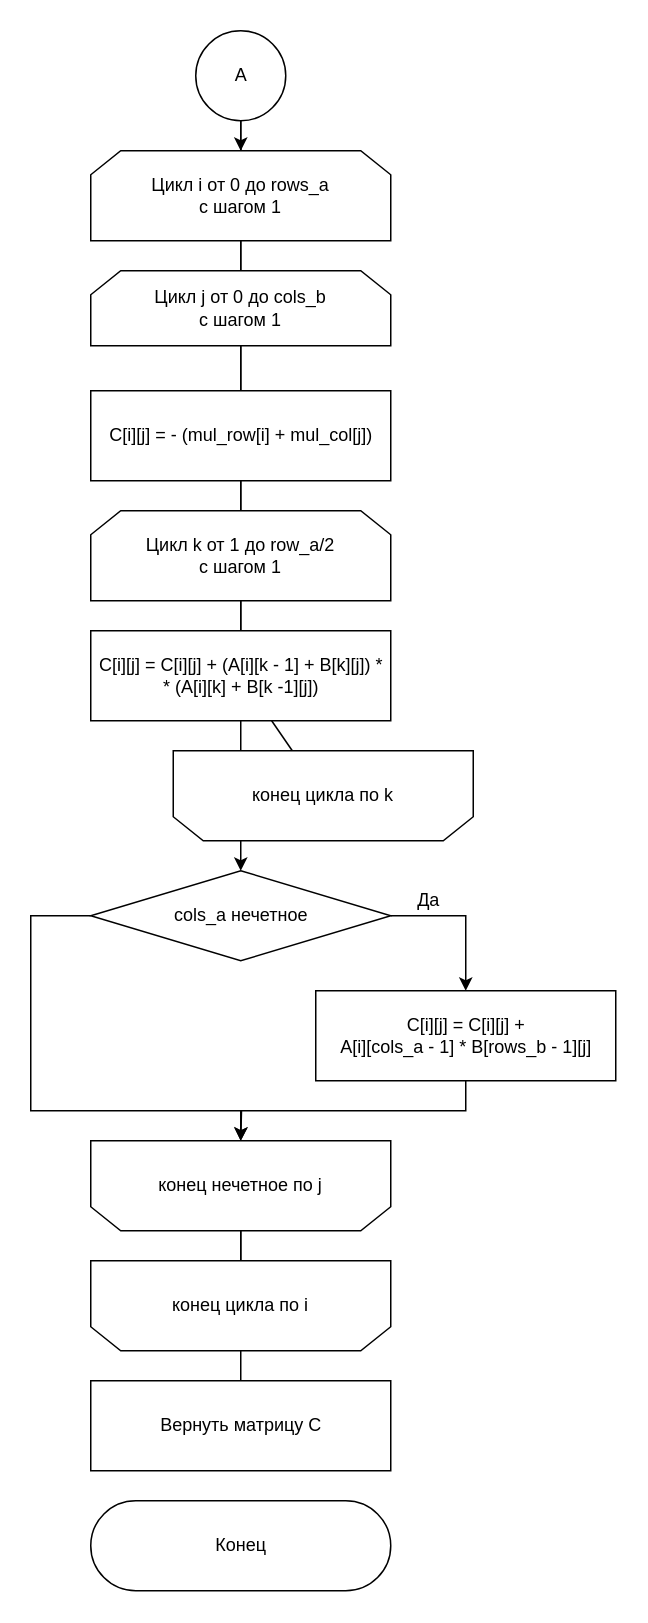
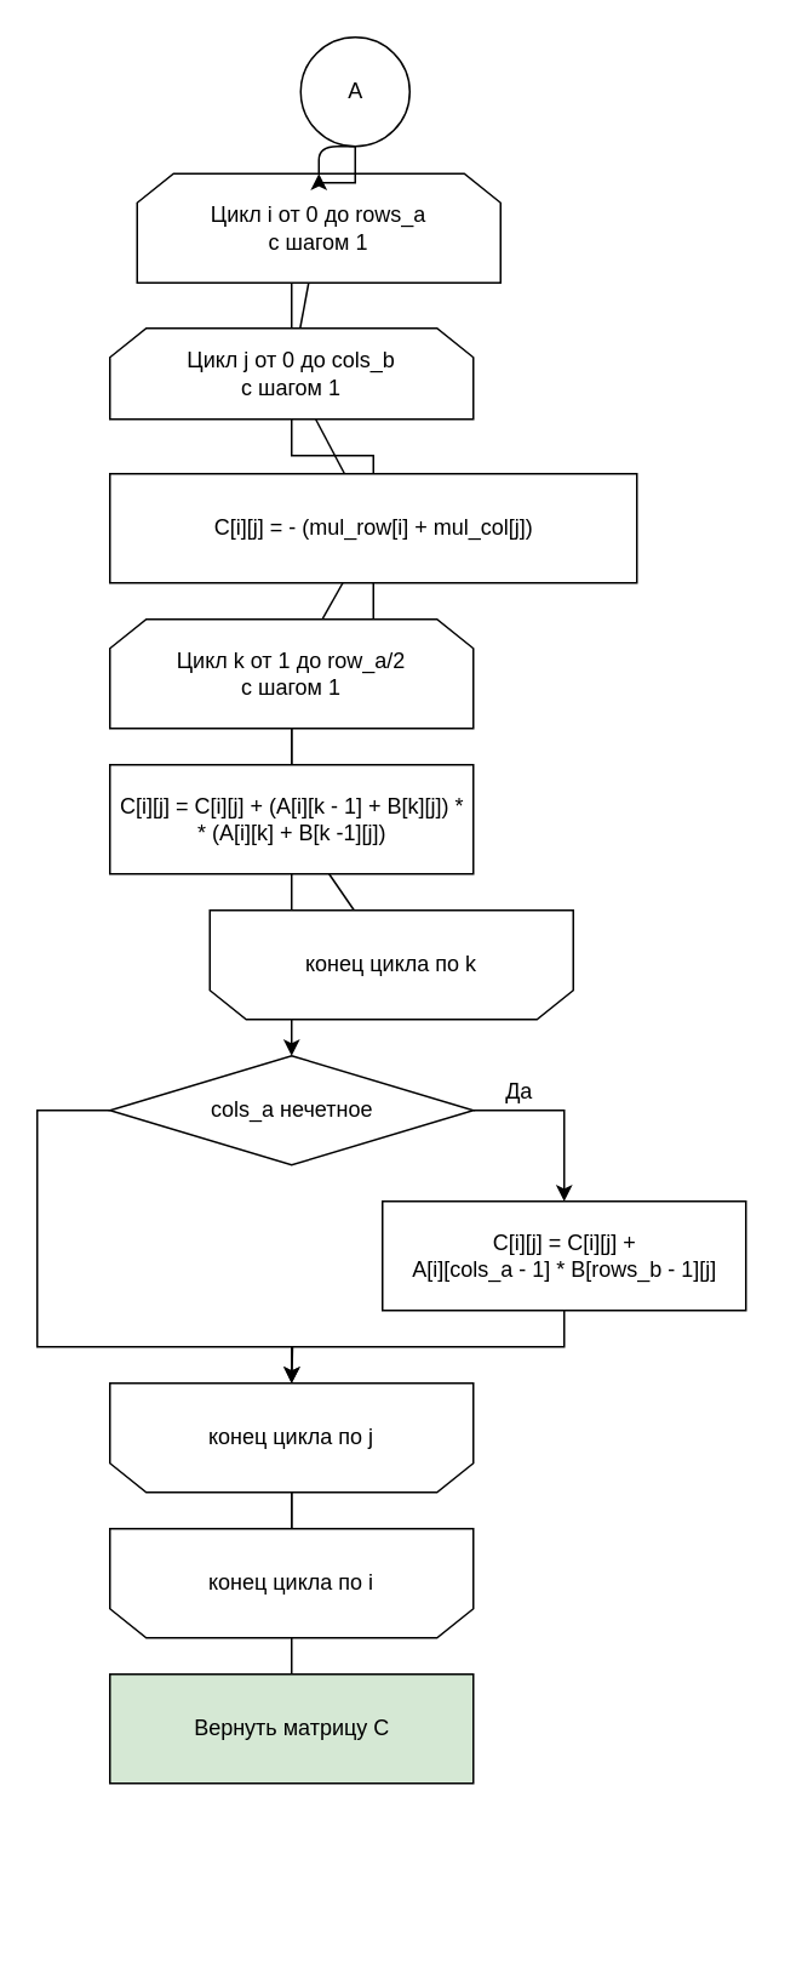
  <mxCell id="0" />
  <mxCell id="1" parent="0" />
  <mxCell id="2" style="edgeStyle=orthogonalEdgeStyle;rounded=0;orthogonalLoop=1;jettySize=auto;html=1;exitX=0.5;exitY=1;exitDx=0;exitDy=0;entryX=0.5;entryY=0;entryDx=0;entryDy=0;endArrow=none;endFill=0;" parent="1" source="4" target="7" edge="1"><mxGeometry relative="1" as="geometry" /></mxCell>
  <mxCell id="3" style="endArrow=none;html=1;rounded=0;" parent="1" source="4" target="7" edge="1"><mxGeometry relative="1" as="geometry" /></mxCell>
- <mxCell id="4" value="Цикл i от 0 до rows_a&lt;br&gt;с шагом 1" style="shape=loopLimit;whiteSpace=wrap;html=1;direction=east" parent="1" vertex="1"><mxGeometry x="60" y="100" width="200" height="60" as="geometry" /></mxCell>
+ <mxCell id="4" value="Цикл i от 0 до rows_a&lt;br&gt;с шагом 1" style="shape=loopLimit;whiteSpace=wrap;html=1;direction=east" parent="1" vertex="1"><mxGeometry x="75" y="95" width="200" height="60" as="geometry" /></mxCell>
  <mxCell id="5" style="edgeStyle=orthogonalEdgeStyle;rounded=0;orthogonalLoop=1;jettySize=auto;html=1;exitX=0.5;exitY=1;exitDx=0;exitDy=0;entryX=0.5;entryY=0;entryDx=0;entryDy=0;endArrow=none;endFill=0;" parent="1" source="7" target="10" edge="1"><mxGeometry relative="1" as="geometry" /></mxCell>
  <mxCell id="6" style="endArrow=none;html=1;rounded=0;" parent="1" source="7" target="10" edge="1"><mxGeometry relative="1" as="geometry" /></mxCell>
  <mxCell id="7" value="Цикл j от 0 до cols_b&lt;br&gt;с шагом 1" style="shape=loopLimit;whiteSpace=wrap;html=1;direction=east" parent="1" vertex="1"><mxGeometry x="60" y="180" width="200" height="50" as="geometry" /></mxCell>
  <mxCell id="8" style="edgeStyle=orthogonalEdgeStyle;rounded=0;orthogonalLoop=1;jettySize=auto;html=1;exitX=0.5;exitY=1;exitDx=0;exitDy=0;entryX=0.5;entryY=0;entryDx=0;entryDy=0;endArrow=none;endFill=0;" parent="1" source="10" target="21" edge="1"><mxGeometry relative="1" as="geometry" /></mxCell>
  <mxCell id="9" style="endArrow=none;html=1;rounded=0;" parent="1" source="10" target="21" edge="1"><mxGeometry relative="1" as="geometry" /></mxCell>
- <mxCell id="10" value="C[i][j] = - (mul_row[i] + mul_col[j])" style="html=1;dashed=0;whitespace=wrap;" parent="1" vertex="1"><mxGeometry x="60" y="260" width="200" height="60" as="geometry" /></mxCell>
+ <mxCell id="10" value="C[i][j] = - (mul_row[i] + mul_col[j])" style="html=1;dashed=0;whitespace=wrap;" parent="1" vertex="1"><mxGeometry x="60" y="260" width="290" height="60" as="geometry" /></mxCell>
  <mxCell id="11" style="edgeStyle=orthogonalEdgeStyle;rounded=0;orthogonalLoop=1;jettySize=auto;html=1;exitX=0.5;exitY=0;exitDx=0;exitDy=0;entryX=0.5;entryY=1;entryDx=0;entryDy=0;endArrow=none;endFill=0;" parent="1" source="13" target="15" edge="1"><mxGeometry relative="1" as="geometry" /></mxCell>
  <mxCell id="12" style="endArrow=none;html=1;rounded=0;" parent="1" source="13" target="15" edge="1"><mxGeometry relative="1" as="geometry" /></mxCell>
- <mxCell id="13" value="конец нечетное по j" style="shape=loopLimit;whiteSpace=wrap;html=1;strokeWidth=1;direction=west;" parent="1" vertex="1"><mxGeometry x="60" y="760" width="200" height="60" as="geometry" /></mxCell>
+ <mxCell id="13" value="конец цикла по j" style="shape=loopLimit;whiteSpace=wrap;html=1;strokeWidth=1;direction=west;" parent="1" vertex="1"><mxGeometry x="60" y="760" width="200" height="60" as="geometry" /></mxCell>
  <mxCell id="14" style="edgeStyle=orthogonalEdgeStyle;rounded=0;orthogonalLoop=1;jettySize=auto;html=1;exitX=0.5;exitY=0;exitDx=0;exitDy=0;entryX=0.5;entryY=0;entryDx=0;entryDy=0;endArrow=none;endFill=0;" parent="1" source="15" edge="1"><mxGeometry relative="1" as="geometry"><mxPoint x="160" y="920" as="targetPoint" /></mxGeometry></mxCell>
  <mxCell id="15" value="конец цикла по i" style="shape=loopLimit;whiteSpace=wrap;html=1;strokeWidth=1;direction=west;" parent="1" vertex="1"><mxGeometry x="60" y="840" width="200" height="60" as="geometry" /></mxCell>
  <mxCell id="16" style="edgeStyle=orthogonalEdgeStyle;rounded=1;orthogonalLoop=1;jettySize=auto;html=1;exitX=0.5;exitY=1;exitDx=0;exitDy=0;entryX=0.5;entryY=0;entryDx=0;entryDy=0;endArrow=none;endFill=0;" parent="1" source="18" target="4" edge="1"><mxGeometry relative="1" as="geometry" /></mxCell>
  <mxCell id="17" style="edgeStyle=orthogonalEdgeStyle;rounded=0;orthogonalLoop=1;jettySize=auto;html=1;exitX=0.5;exitY=1;exitDx=0;exitDy=0;" parent="1" source="18" target="4" edge="1"><mxGeometry relative="1" as="geometry" /></mxCell>
- <mxCell id="18" value="A" style="shape=ellipse;html=1;dashed=0;whitespace=wrap;aspect=fixed;perimeter=ellipsePerimeter;" parent="1" vertex="1"><mxGeometry x="130" y="20" width="60" height="60" as="geometry" /></mxCell>
+ <mxCell id="18" value="A" style="shape=ellipse;html=1;dashed=0;whitespace=wrap;aspect=fixed;perimeter=ellipsePerimeter;" parent="1" vertex="1"><mxGeometry x="165" y="20" width="60" height="60" as="geometry" /></mxCell>
  <mxCell id="19" style="edgeStyle=orthogonalEdgeStyle;rounded=0;orthogonalLoop=1;jettySize=auto;html=1;exitX=0.5;exitY=1;exitDx=0;exitDy=0;entryX=0.5;entryY=0;entryDx=0;entryDy=0;endArrow=none;endFill=0;" parent="1" source="21" target="24" edge="1"><mxGeometry relative="1" as="geometry" /></mxCell>
  <mxCell id="20" style="endArrow=none;html=1;rounded=0;" parent="1" source="21" target="24" edge="1"><mxGeometry relative="1" as="geometry" /></mxCell>
  <mxCell id="21" value="Цикл k от 1 до row_a/2&lt;br&gt;с шагом 1" style="shape=loopLimit;whiteSpace=wrap;html=1;direction=east" parent="1" vertex="1"><mxGeometry x="60" y="340" width="200" height="60" as="geometry" /></mxCell>
  <mxCell id="22" style="edgeStyle=orthogonalEdgeStyle;rounded=0;orthogonalLoop=1;jettySize=auto;html=1;exitX=0.5;exitY=1;exitDx=0;exitDy=0;" parent="1" source="24" target="28" edge="1"><mxGeometry relative="1" as="geometry" /></mxCell>
  <mxCell id="23" style="endArrow=none;html=1;rounded=0;" parent="1" source="24" target="33" edge="1"><mxGeometry relative="1" as="geometry" /></mxCell>
  <mxCell id="24" value="C[i][j] = C[i][j] + (A[i][k - 1] + B[k][j]) * &lt;br&gt;* (A[i][k] + B[k -1][j])" style="html=1;dashed=0;whitespace=wrap;" parent="1" vertex="1"><mxGeometry x="60" y="420" width="200" height="60" as="geometry" /></mxCell>
  <mxCell id="25" value="Да" style="text;html=1;align=center;verticalAlign=middle;resizable=0;points=[];autosize=1;strokeColor=none;" parent="1" vertex="1"><mxGeometry x="270" y="590" width="30" height="20" as="geometry" /></mxCell>
  <mxCell id="26" style="edgeStyle=orthogonalEdgeStyle;rounded=0;orthogonalLoop=1;jettySize=auto;html=1;exitX=1;exitY=0.5;exitDx=0;exitDy=0;" parent="1" source="28" target="30" edge="1"><mxGeometry relative="1" as="geometry" /></mxCell>
  <mxCell id="27" style="edgeStyle=orthogonalEdgeStyle;rounded=0;orthogonalLoop=1;jettySize=auto;html=1;exitX=0;exitY=0.5;exitDx=0;exitDy=0;" parent="1" source="28" edge="1"><mxGeometry relative="1" as="geometry"><Array as="points"><mxPoint x="20" y="610" /><mxPoint x="20" y="740" /><mxPoint x="160" y="740" /></Array><mxPoint x="160" y="760" as="targetPoint" /></mxGeometry></mxCell>
  <mxCell id="28" value="cols_a нечетное" style="shape=rhombus;html=1;dashed=0;whitespace=wrap;perimeter=rhombusPerimeter;" parent="1" vertex="1"><mxGeometry x="60" y="580" width="200" height="60" as="geometry" /></mxCell>
  <mxCell id="29" style="edgeStyle=orthogonalEdgeStyle;rounded=0;orthogonalLoop=1;jettySize=auto;html=1;exitX=0.5;exitY=1;exitDx=0;exitDy=0;" parent="1" source="30" edge="1"><mxGeometry relative="1" as="geometry"><mxPoint x="160" y="760" as="targetPoint" /></mxGeometry></mxCell>
  <mxCell id="30" value="C[i][j] = C[i][j] +&lt;br&gt;A[i][cols_a - 1] * B[rows_b - 1][j]" style="html=1;dashed=0;whitespace=wrap;" parent="1" vertex="1"><mxGeometry x="210" y="660" width="200" height="60" as="geometry" /></mxCell>
- <mxCell id="31" value="Вернуть матрицу C" style="html=1;dashed=0;whitespace=wrap;" parent="1" vertex="1"><mxGeometry x="60" y="920" width="200" height="60" as="geometry" /></mxCell>
- <mxCell id="32" value="Конец" style="html=1;dashed=0;whitespace=wrap;shape=mxgraph.dfd.start" parent="1" vertex="1"><mxGeometry x="60" y="1000" width="200" height="60" as="geometry" /></mxCell>
+ <mxCell id="31" value="Вернуть матрицу C" style="html=1;dashed=0;whitespace=wrap;fillColor=#d5e8d4;" parent="1" vertex="1"><mxGeometry x="60" y="920" width="200" height="60" as="geometry" /></mxCell>
  <mxCell id="33" value="конец цикла по k" style="shape=loopLimit;whiteSpace=wrap;html=1;strokeWidth=1;direction=west;" parent="1" vertex="1"><mxGeometry x="115" y="500" width="200" height="60" as="geometry" /></mxCell>
